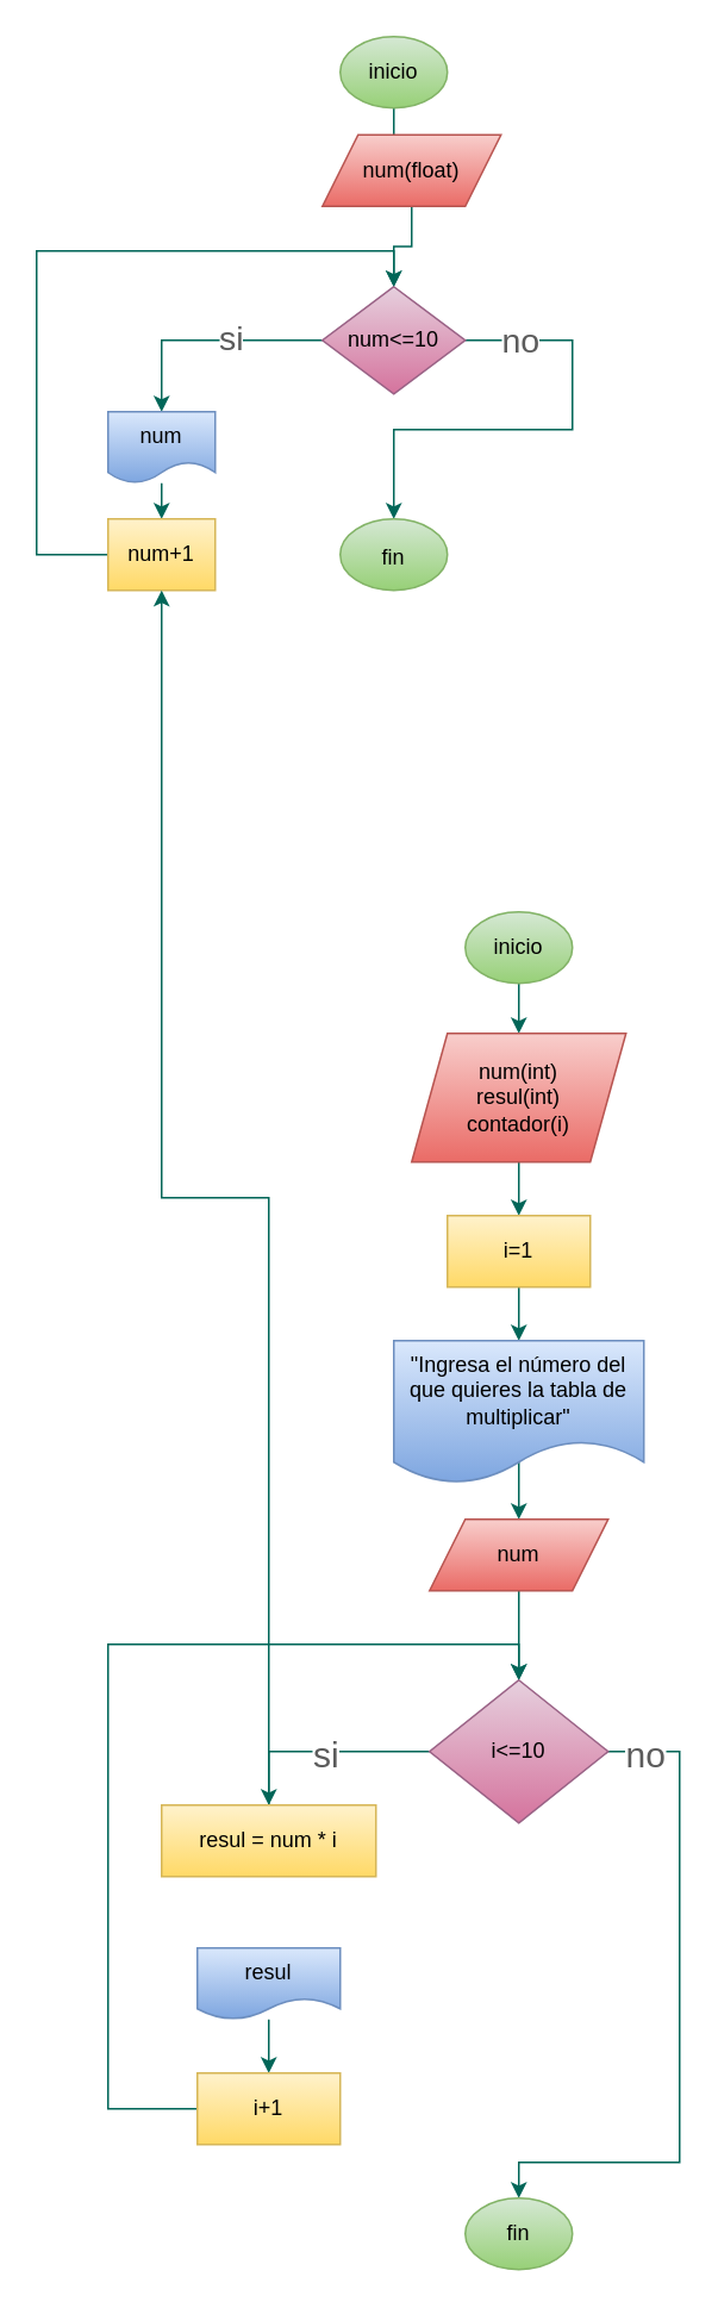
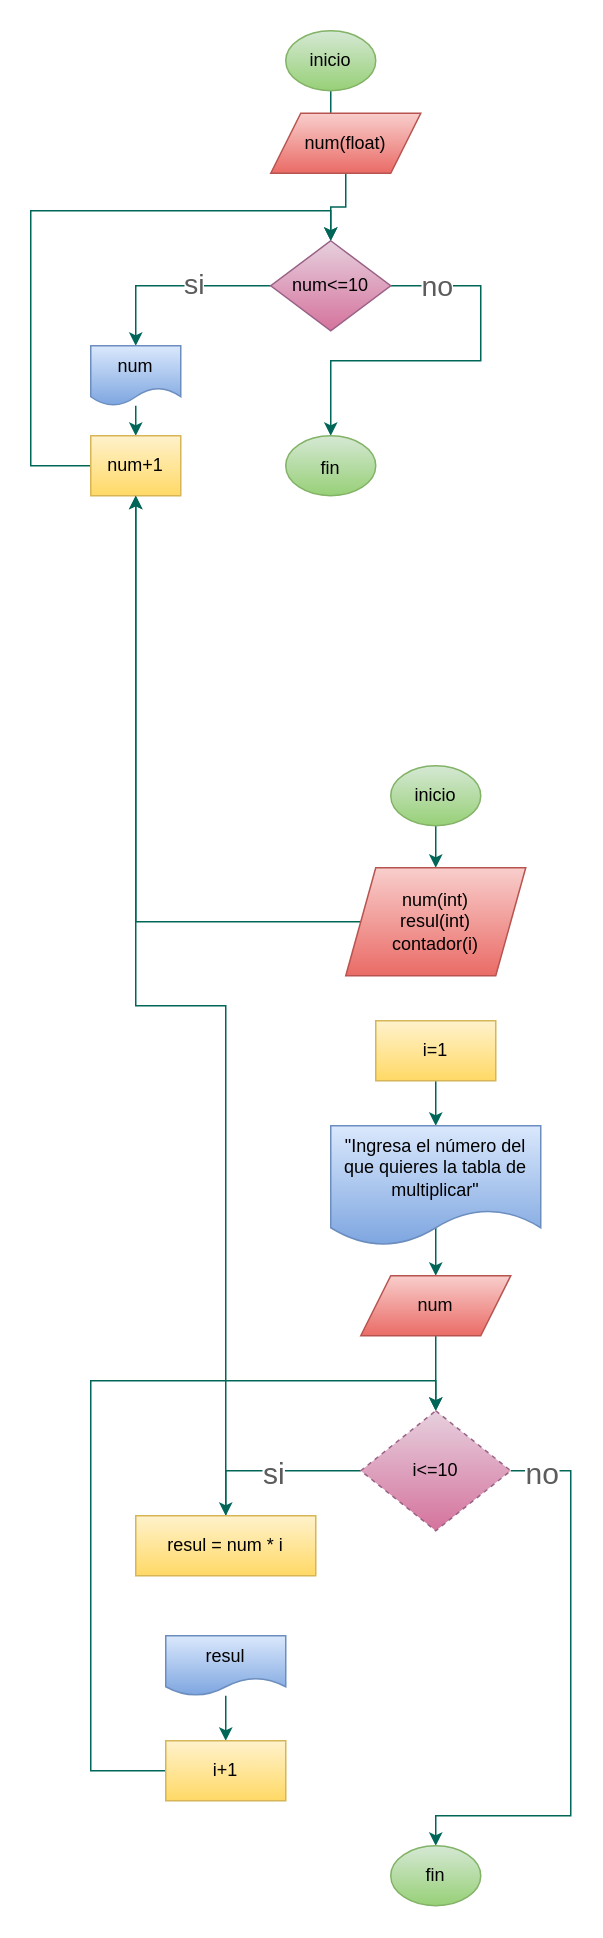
  <mxCell id="0" />
  <mxCell id="1" parent="0" />
  <mxCell id="2" value="" style="edgeStyle=orthogonalEdgeStyle;rounded=0;orthogonalLoop=1;jettySize=auto;html=1;strokeColor=#006658;fontColor=#5C5C5C;fillColor=#21C0A5;" edge="1" parent="1" source="3" target="5"><mxGeometry relative="1" as="geometry" /></mxCell>
  <mxCell id="3" value="inicio" style="ellipse;whiteSpace=wrap;html=1;fillColor=#d5e8d4;strokeColor=#82b366;gradientColor=#97d077;" vertex="1" parent="1"><mxGeometry x="190" y="20" width="60" height="40" as="geometry" /></mxCell>
  <mxCell id="4" value="" style="edgeStyle=orthogonalEdgeStyle;rounded=0;orthogonalLoop=1;jettySize=auto;html=1;strokeColor=#006658;fontColor=#5C5C5C;fillColor=#21C0A5;" edge="1" parent="1" source="5" target="10"><mxGeometry relative="1" as="geometry" /></mxCell>
  <mxCell id="5" value="num(float)" style="shape=parallelogram;perimeter=parallelogramPerimeter;whiteSpace=wrap;html=1;fixedSize=1;fillColor=#f8cecc;strokeColor=#b85450;gradientColor=#ea6b66;" vertex="1" parent="1"><mxGeometry x="180" y="75" width="100" height="40" as="geometry" /></mxCell>
  <mxCell id="6" value="" style="edgeStyle=orthogonalEdgeStyle;rounded=0;orthogonalLoop=1;jettySize=auto;html=1;strokeColor=#006658;fontColor=#5C5C5C;fillColor=#21C0A5;" edge="1" parent="1" source="10" target="12"><mxGeometry relative="1" as="geometry" /></mxCell>
  <mxCell id="7" value="si" style="edgeLabel;html=1;align=center;verticalAlign=middle;resizable=0;points=[];fontColor=#5C5C5C;fontSize=19;" vertex="1" connectable="0" parent="6"><mxGeometry x="-0.2" y="-1" relative="1" as="geometry"><mxPoint as="offset" /></mxGeometry></mxCell>
  <mxCell id="8" style="edgeStyle=orthogonalEdgeStyle;rounded=0;orthogonalLoop=1;jettySize=auto;html=1;strokeColor=#006658;fontSize=19;fontColor=#5C5C5C;fillColor=#21C0A5;entryX=0.5;entryY=0;entryDx=0;entryDy=0;" edge="1" parent="1" source="10" target="15"><mxGeometry relative="1" as="geometry"><mxPoint x="340" y="300" as="targetPoint" /><Array as="points"><mxPoint x="320" y="190" /><mxPoint x="320" y="240" /><mxPoint x="220" y="240" /></Array></mxGeometry></mxCell>
  <mxCell id="9" value="no" style="edgeLabel;html=1;align=center;verticalAlign=middle;resizable=0;points=[];fontSize=19;fontColor=#5C5C5C;" vertex="1" connectable="0" parent="8"><mxGeometry x="-0.824" y="-1" relative="1" as="geometry"><mxPoint x="7" y="-1" as="offset" /></mxGeometry></mxCell>
  <mxCell id="10" value="num&amp;lt;=10" style="rhombus;whiteSpace=wrap;html=1;fillColor=#e6d0de;strokeColor=#996185;gradientColor=#d5739d;" vertex="1" parent="1"><mxGeometry x="180" y="160" width="80" height="60" as="geometry" /></mxCell>
  <mxCell id="11" value="" style="edgeStyle=orthogonalEdgeStyle;rounded=0;orthogonalLoop=1;jettySize=auto;html=1;strokeColor=#006658;fontSize=19;fontColor=#5C5C5C;fillColor=#21C0A5;" edge="1" parent="1" source="12" target="14"><mxGeometry relative="1" as="geometry"><Array as="points"><mxPoint x="90" y="270" /><mxPoint x="90" y="270" /></Array></mxGeometry></mxCell>
  <mxCell id="12" value="num" style="shape=document;whiteSpace=wrap;html=1;boundedLbl=1;fillColor=#dae8fc;strokeColor=#6c8ebf;gradientColor=#7ea6e0;" vertex="1" parent="1"><mxGeometry x="60" y="230" width="60" height="40" as="geometry" /></mxCell>
  <mxCell id="13" style="edgeStyle=orthogonalEdgeStyle;rounded=0;orthogonalLoop=1;jettySize=auto;html=1;strokeColor=#006658;fontSize=19;fontColor=#5C5C5C;fillColor=#21C0A5;entryX=0.5;entryY=0;entryDx=0;entryDy=0;" edge="1" parent="1" source="14" target="10"><mxGeometry relative="1" as="geometry"><mxPoint x="90" y="110" as="targetPoint" /><Array as="points"><mxPoint x="20" y="310" /><mxPoint x="20" y="140" /><mxPoint x="220" y="140" /></Array></mxGeometry></mxCell>
  <mxCell id="14" value="num+1" style="whiteSpace=wrap;html=1;fillColor=#fff2cc;strokeColor=#d6b656;gradientColor=#ffd966;" vertex="1" parent="1"><mxGeometry x="60" y="290" width="60" height="40" as="geometry" /></mxCell>
  <mxCell id="15" value="&lt;font style=&quot;font-size: 12px;&quot;&gt;fin&lt;/font&gt;" style="ellipse;whiteSpace=wrap;html=1;strokeColor=#82b366;fontSize=19;fillColor=#d5e8d4;gradientColor=#97d077;" vertex="1" parent="1"><mxGeometry x="190" y="290" width="60" height="40" as="geometry" /></mxCell>
  <mxCell id="16" value="" style="edgeStyle=orthogonalEdgeStyle;rounded=0;orthogonalLoop=1;jettySize=auto;html=1;strokeColor=#006658;fontSize=12;fontColor=#5C5C5C;fillColor=#21C0A5;" edge="1" parent="1" source="17" target="19"><mxGeometry relative="1" as="geometry" /></mxCell>
  <mxCell id="17" value="inicio" style="ellipse;whiteSpace=wrap;html=1;strokeColor=#82b366;fontSize=12;fillColor=#d5e8d4;gradientColor=#97d077;" vertex="1" parent="1"><mxGeometry x="260" y="510" width="60" height="40" as="geometry" /></mxCell>
- <mxCell id="18" value="" style="edgeStyle=orthogonalEdgeStyle;rounded=0;orthogonalLoop=1;jettySize=auto;html=1;strokeColor=#006658;fontSize=12;fontColor=#5C5C5C;fillColor=#21C0A5;" edge="1" parent="1" source="19" target="21"><mxGeometry relative="1" as="geometry" /></mxCell>
+ <mxCell id="18" value="" style="edgeStyle=orthogonalEdgeStyle;rounded=0;orthogonalLoop=1;jettySize=auto;html=1;strokeColor=#006658;fontSize=12;fontColor=#5C5C5C;fillColor=#21C0A5;" edge="1" parent="1" source="19" target="14"><mxGeometry relative="1" as="geometry" /></mxCell>
  <mxCell id="19" value="num(int)&lt;br&gt;resul(int)&lt;br&gt;contador(i)" style="shape=parallelogram;perimeter=parallelogramPerimeter;whiteSpace=wrap;html=1;fixedSize=1;fillColor=#f8cecc;strokeColor=#b85450;gradientColor=#ea6b66;" vertex="1" parent="1"><mxGeometry x="230" y="578" width="120" height="72" as="geometry" /></mxCell>
  <mxCell id="20" value="" style="edgeStyle=orthogonalEdgeStyle;rounded=0;orthogonalLoop=1;jettySize=auto;html=1;strokeColor=#006658;fontSize=12;fontColor=#5C5C5C;fillColor=#21C0A5;" edge="1" parent="1" source="21" target="23"><mxGeometry relative="1" as="geometry" /></mxCell>
  <mxCell id="21" value="i=1" style="whiteSpace=wrap;html=1;fillColor=#fff2cc;strokeColor=#d6b656;gradientColor=#ffd966;" vertex="1" parent="1"><mxGeometry x="250" y="680" width="80" height="40" as="geometry" /></mxCell>
  <mxCell id="22" value="" style="edgeStyle=orthogonalEdgeStyle;rounded=0;orthogonalLoop=1;jettySize=auto;html=1;strokeColor=#006658;fontSize=12;fontColor=#5C5C5C;fillColor=#21C0A5;exitX=0.51;exitY=0.829;exitDx=0;exitDy=0;exitPerimeter=0;" edge="1" parent="1" source="23" target="25"><mxGeometry relative="1" as="geometry"><Array as="points"><mxPoint x="290" y="816" /></Array></mxGeometry></mxCell>
  <mxCell id="23" value="&quot;Ingresa el número del que quieres la tabla de multiplicar&quot;" style="shape=document;whiteSpace=wrap;html=1;boundedLbl=1;fillColor=#dae8fc;strokeColor=#6c8ebf;gradientColor=#7ea6e0;" vertex="1" parent="1"><mxGeometry x="220" y="750" width="140" height="80" as="geometry" /></mxCell>
  <mxCell id="24" value="" style="edgeStyle=orthogonalEdgeStyle;rounded=0;orthogonalLoop=1;jettySize=auto;html=1;strokeColor=#006658;fontSize=12;fontColor=#5C5C5C;fillColor=#21C0A5;" edge="1" parent="1" source="25" target="30"><mxGeometry relative="1" as="geometry" /></mxCell>
  <mxCell id="25" value="num" style="shape=parallelogram;perimeter=parallelogramPerimeter;whiteSpace=wrap;html=1;fixedSize=1;fillColor=#f8cecc;strokeColor=#b85450;gradientColor=#ea6b66;" vertex="1" parent="1"><mxGeometry x="240" y="850" width="100" height="40" as="geometry" /></mxCell>
  <mxCell id="26" value="" style="edgeStyle=orthogonalEdgeStyle;rounded=0;orthogonalLoop=1;jettySize=auto;html=1;strokeColor=#006658;fontSize=12;fontColor=#5C5C5C;fillColor=#21C0A5;" edge="1" parent="1" source="30" target="32"><mxGeometry relative="1" as="geometry"><Array as="points"><mxPoint x="150" y="980" /></Array></mxGeometry></mxCell>
  <mxCell id="27" value="si" style="edgeLabel;html=1;align=center;verticalAlign=middle;resizable=0;points=[];fontSize=20;fontColor=#5C5C5C;" vertex="1" connectable="0" parent="26"><mxGeometry x="-0.025" relative="1" as="geometry"><mxPoint as="offset" /></mxGeometry></mxCell>
  <mxCell id="28" value="" style="edgeStyle=orthogonalEdgeStyle;rounded=0;orthogonalLoop=1;jettySize=auto;html=1;strokeColor=#006658;fontSize=12;fontColor=#5C5C5C;fillColor=#21C0A5;" edge="1" parent="1" source="30" target="37"><mxGeometry relative="1" as="geometry"><Array as="points"><mxPoint x="380" y="980" /><mxPoint x="380" y="1210" /><mxPoint x="290" y="1210" /></Array></mxGeometry></mxCell>
  <mxCell id="29" value="no" style="edgeLabel;html=1;align=center;verticalAlign=middle;resizable=0;points=[];fontSize=20;fontColor=#5C5C5C;" vertex="1" connectable="0" parent="28"><mxGeometry x="-0.878" relative="1" as="geometry"><mxPoint x="-3" as="offset" /></mxGeometry></mxCell>
- <mxCell id="30" value="i&amp;lt;=10" style="rhombus;whiteSpace=wrap;html=1;fillColor=#e6d0de;strokeColor=#996185;gradientColor=#d5739d;" vertex="1" parent="1"><mxGeometry x="240" y="940" width="100" height="80" as="geometry" /></mxCell>
+ <mxCell id="30" value="i&amp;lt;=10" style="rhombus;whiteSpace=wrap;html=1;fillColor=#e6d0de;strokeColor=#996185;gradientColor=#d5739d;dashed=1;" vertex="1" parent="1"><mxGeometry x="240" y="940" width="100" height="80" as="geometry" /></mxCell>
  <mxCell id="31" value="" style="edgeStyle=orthogonalEdgeStyle;rounded=0;orthogonalLoop=1;jettySize=auto;html=1;strokeColor=#006658;fontSize=12;fontColor=#5C5C5C;fillColor=#21C0A5;" edge="1" parent="1" source="32" target="14"><mxGeometry relative="1" as="geometry" /></mxCell>
  <mxCell id="32" value="resul = num * i" style="whiteSpace=wrap;html=1;fillColor=#fff2cc;strokeColor=#d6b656;gradientColor=#ffd966;" vertex="1" parent="1"><mxGeometry x="90" y="1010" width="120" height="40" as="geometry" /></mxCell>
  <mxCell id="33" value="" style="edgeStyle=orthogonalEdgeStyle;rounded=0;orthogonalLoop=1;jettySize=auto;html=1;strokeColor=#006658;fontSize=12;fontColor=#5C5C5C;fillColor=#21C0A5;" edge="1" parent="1" source="34" target="36"><mxGeometry relative="1" as="geometry" /></mxCell>
  <mxCell id="34" value="resul" style="shape=document;whiteSpace=wrap;html=1;boundedLbl=1;fillColor=#dae8fc;strokeColor=#6c8ebf;gradientColor=#7ea6e0;" vertex="1" parent="1"><mxGeometry x="110" y="1090" width="80" height="40" as="geometry" /></mxCell>
  <mxCell id="35" style="edgeStyle=orthogonalEdgeStyle;rounded=0;orthogonalLoop=1;jettySize=auto;html=1;strokeColor=#006658;fontSize=12;fontColor=#5C5C5C;fillColor=#21C0A5;entryX=0.5;entryY=0;entryDx=0;entryDy=0;" edge="1" parent="1" source="36" target="30"><mxGeometry relative="1" as="geometry"><mxPoint x="290" y="920" as="targetPoint" /><Array as="points"><mxPoint x="60" y="1180" /><mxPoint x="60" y="920" /><mxPoint x="290" y="920" /></Array></mxGeometry></mxCell>
  <mxCell id="36" value="i+1" style="whiteSpace=wrap;html=1;fillColor=#fff2cc;strokeColor=#d6b656;gradientColor=#ffd966;" vertex="1" parent="1"><mxGeometry x="110" y="1160" width="80" height="40" as="geometry" /></mxCell>
  <mxCell id="37" value="fin" style="ellipse;whiteSpace=wrap;html=1;fillColor=#d5e8d4;strokeColor=#82b366;gradientColor=#97d077;" vertex="1" parent="1"><mxGeometry x="260" y="1230" width="60" height="40" as="geometry" /></mxCell>
